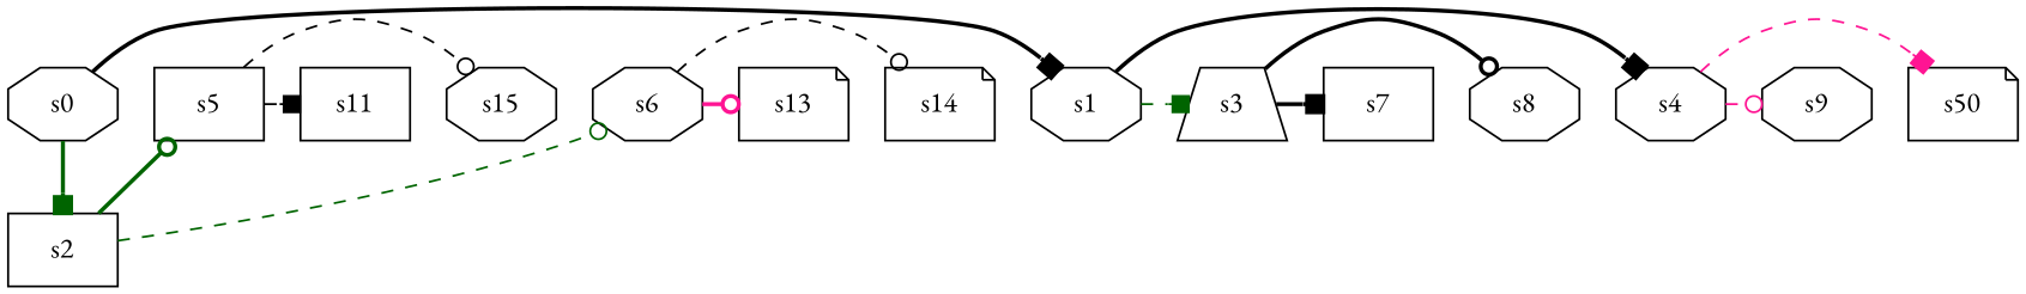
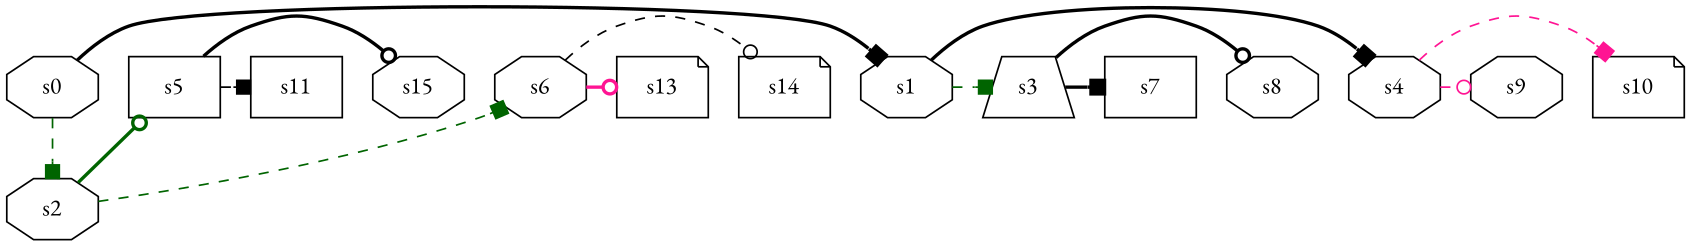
  digraph {
    fontname="EB Garamond"
    node [fontname="EB Garamond" player=1 shape=octagon]
    edge [arrowhead=box color=black fontname="EB Garamond" style=dashed]
    s0 [player=0]
    s1
-   s2 [player=0 shape=box]
+   s2 [player=0]
    s3 [shape=trapezium]
    s4
    s5 [shape=box]
    s6
    s7 [shape=box]
    s8
    s9
-   s10 [shape=note label=s50]
+   s10 [shape=note]
    s11 [player=0 shape=box]
    n13 [label=s15]
    s13 [player=0 shape=note]
    s14 [shape=note]
    s0 -> s1 [constraint="!(time % 3 == 0)" style=bold]
-   s0 -> s2 [color=darkgreen style=bold]
+   s0 -> s2 [color=darkgreen]
    s1 -> s3 [color=darkgreen constraint="time % 2 == 0 || time % 3 == 1"]
    s1 -> s4 [constraint="time % 6 == 2" style=bold]
    s2 -> s5 [arrowhead=odot color=darkgreen constraint="time == 4 || time == 5 || time == 8 || time == 10" style=bold]
-   s2 -> s6 [arrowhead=odot color=darkgreen constraint="!(time % 5 == 0)"]
+   s2 -> s6 [color=darkgreen constraint="!(time % 5 == 0)"]
    s3 -> s7 [constraint="time % 5 == 4" style=bold]
    s3 -> s8 [arrowhead=odot constraint="!(time % 4 == 0)" style=bold]
    s4 -> s9 [arrowhead=odot color=deeppink constraint="time == 13"]
    s4 -> s10 [color=deeppink constraint="time == 4 || time == 6 || time == 9 || time == 11"]
    s5 -> s11 [constraint="time == 9"]
-   s5 -> n13 [arrowhead=odot constraint="time % 2 == 1"]
+   s5 -> n13 [arrowhead=odot constraint="time % 2 == 1" style=bold]
    s6 -> s13 [arrowhead=odot color=deeppink constraint="time % 6 == 5" style=bold]
    s6 -> s14 [arrowhead=odot constraint="time % 5 == 2"]
  }
